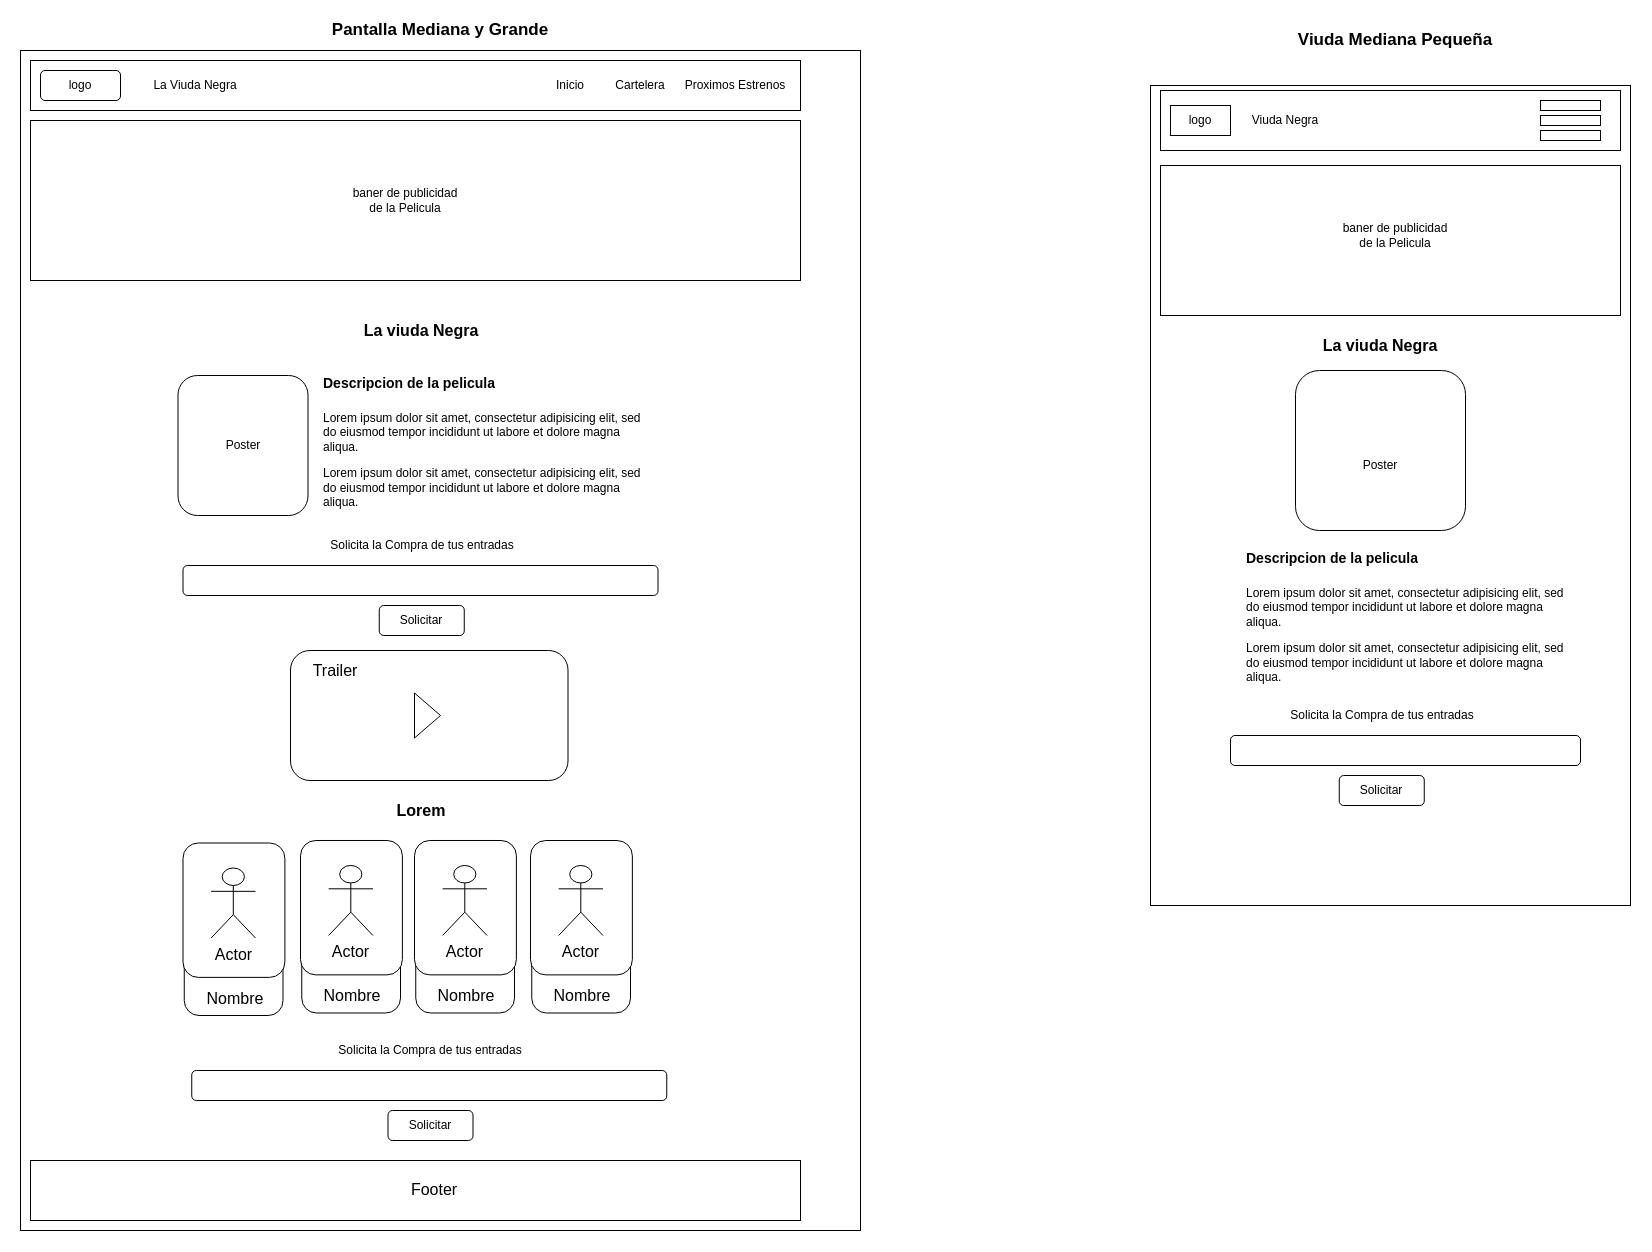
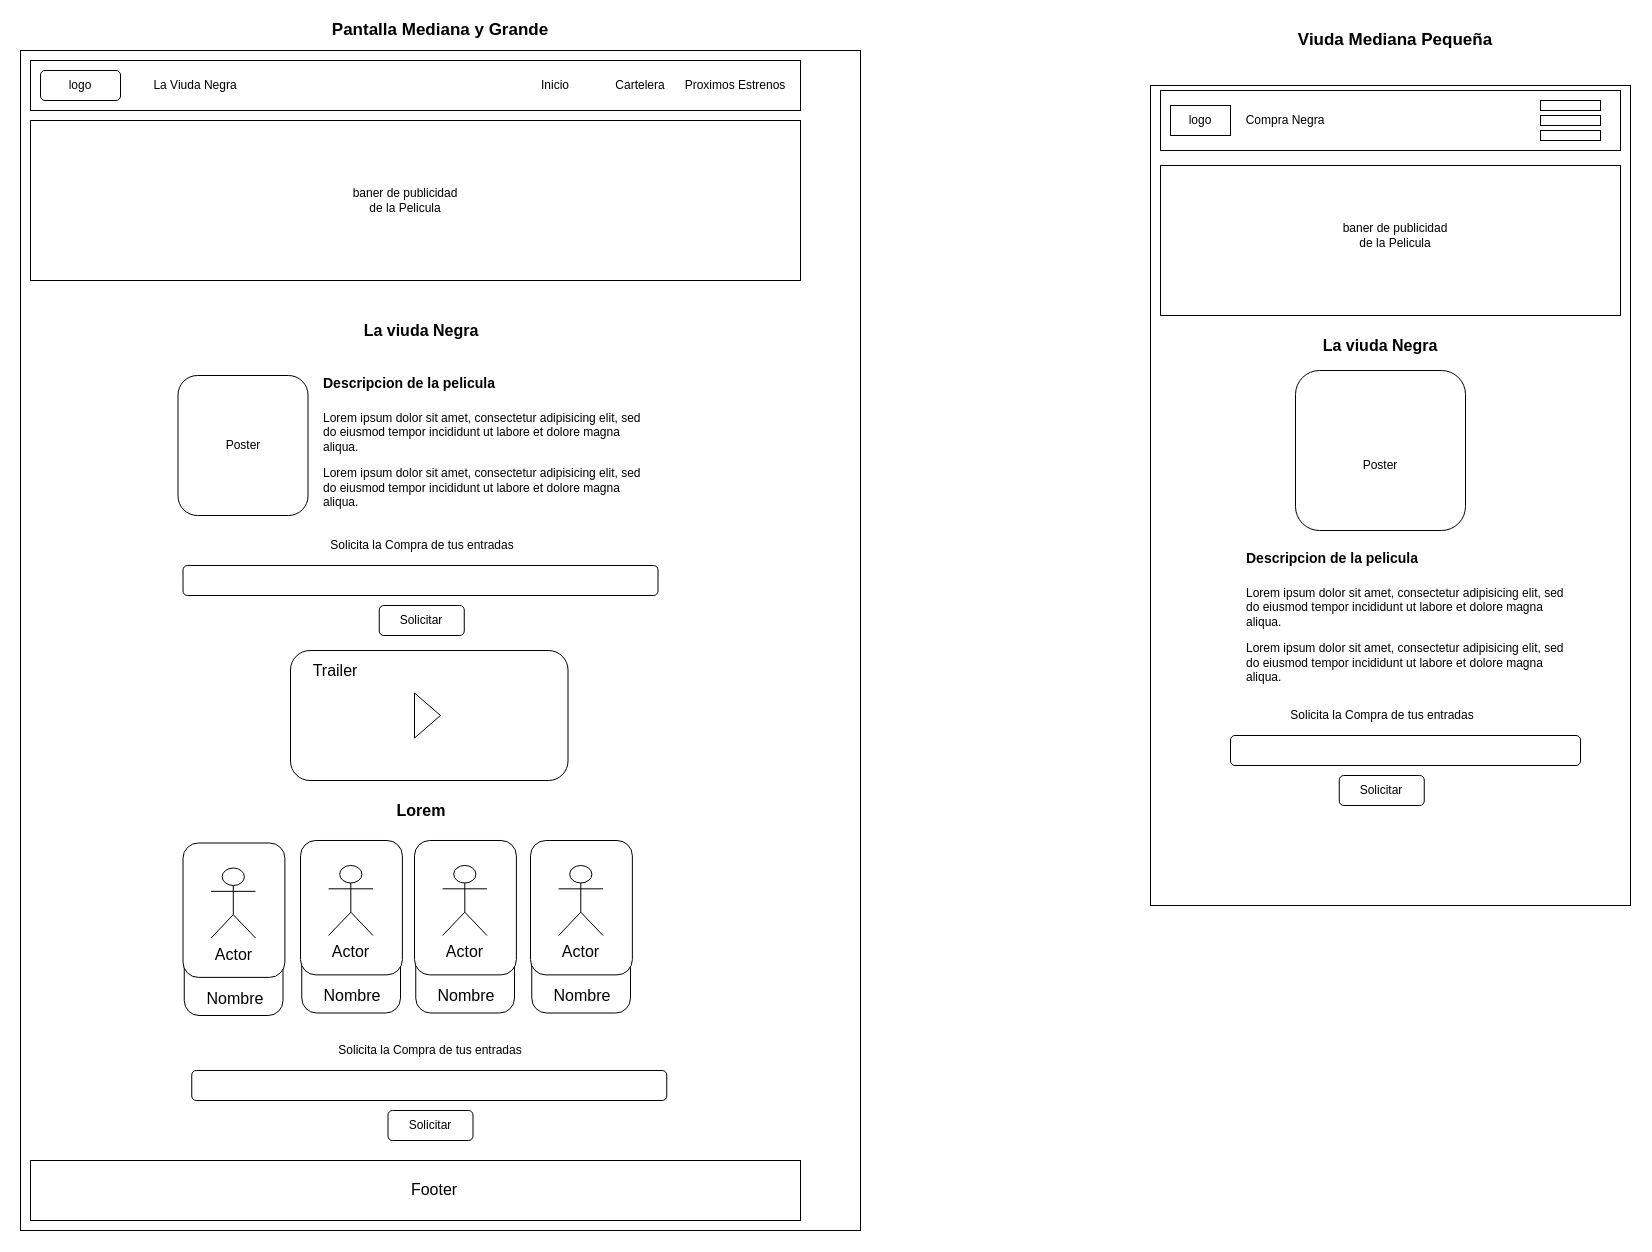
  <mxCell id="0" />
  <mxCell id="1" parent="0" />
  <mxCell id="2" value="" style="rounded=0;whiteSpace=wrap;html=1;" vertex="1" parent="1"><mxGeometry x="20" y="50" width="840" height="1180" as="geometry" /></mxCell>
  <mxCell id="3" value="" style="rounded=0;whiteSpace=wrap;html=1;" vertex="1" parent="1"><mxGeometry x="30" y="60" width="770" height="50" as="geometry" /></mxCell>
  <mxCell id="4" value="La Viuda Negra" style="text;html=1;strokeColor=none;fillColor=none;align=center;verticalAlign=middle;whiteSpace=wrap;rounded=0;" vertex="1" parent="1"><mxGeometry x="150" y="75" width="90" height="20" as="geometry" /></mxCell>
- <mxCell id="5" value="Inicio" style="text;html=1;strokeColor=none;fillColor=none;align=center;verticalAlign=middle;whiteSpace=wrap;rounded=0;" vertex="1" parent="1"><mxGeometry x="540" y="75" width="60" height="20" as="geometry" /></mxCell>
+ <mxCell id="5" value="Inicio" style="text;html=1;strokeColor=none;fillColor=none;align=center;verticalAlign=middle;whiteSpace=wrap;rounded=0;" vertex="1" parent="1"><mxGeometry x="525" y="75" width="60" height="20" as="geometry" /></mxCell>
  <mxCell id="6" value="Cartelera&lt;span style=&quot;color: rgba(0 , 0 , 0 , 0) ; font-family: monospace ; font-size: 0px&quot;&gt;%3CmxGraphModel%3E%3Croot%3E%3CmxCell%20id%3D%220%22%2F%3E%3CmxCell%20id%3D%221%22%20parent%3D%220%22%2F%3E%3CmxCell%20id%3D%222%22%20value%3D%22Inicio%22%20style%3D%22text%3Bhtml%3D1%3BstrokeColor%3Dnone%3BfillColor%3Dnone%3Balign%3Dcenter%3BverticalAlign%3Dmiddle%3BwhiteSpace%3Dwrap%3Brounded%3D0%3B%22%20vertex%3D%221%22%20parent%3D%221%22%3E%3CmxGeometry%20x%3D%22550%22%20y%3D%2245%22%20width%3D%2260%22%20height%3D%2220%22%20as%3D%22geometry%22%2F%3E%3C%2FmxCell%3E%3C%2Froot%3E%3C%2FmxGraphModel%3E&lt;/span&gt;" style="text;html=1;strokeColor=none;fillColor=none;align=center;verticalAlign=middle;whiteSpace=wrap;rounded=0;" vertex="1" parent="1"><mxGeometry x="610" y="75" width="60" height="20" as="geometry" /></mxCell>
  <mxCell id="7" value="Proximos Estrenos" style="text;html=1;strokeColor=none;fillColor=none;align=center;verticalAlign=middle;whiteSpace=wrap;rounded=0;" vertex="1" parent="1"><mxGeometry x="680" y="75" width="110" height="20" as="geometry" /></mxCell>
  <mxCell id="8" value="" style="rounded=1;whiteSpace=wrap;html=1;" vertex="1" parent="1"><mxGeometry x="40" y="70" width="80" height="30" as="geometry" /></mxCell>
  <mxCell id="9" value="logo" style="text;html=1;strokeColor=none;fillColor=none;align=center;verticalAlign=middle;whiteSpace=wrap;rounded=0;" vertex="1" parent="1"><mxGeometry x="50" y="75" width="60" height="20" as="geometry" /></mxCell>
  <mxCell id="10" value="" style="rounded=0;whiteSpace=wrap;html=1;" vertex="1" parent="1"><mxGeometry x="30" y="120" width="770" height="160" as="geometry" /></mxCell>
  <mxCell id="11" value="baner de publicidad de la Pelicula" style="text;html=1;strokeColor=none;fillColor=none;align=center;verticalAlign=middle;whiteSpace=wrap;rounded=0;" vertex="1" parent="1"><mxGeometry x="350" y="180" width="110" height="40" as="geometry" /></mxCell>
  <mxCell id="12" value="" style="rounded=1;whiteSpace=wrap;html=1;rotation=90;" vertex="1" parent="1"><mxGeometry x="172.5" y="380" width="140" height="130" as="geometry" /></mxCell>
  <mxCell id="13" value="&lt;h1&gt;&lt;font style=&quot;font-size: 14px&quot;&gt;Descripcion de la pelicula&lt;/font&gt;&lt;/h1&gt;&lt;p&gt;Lorem ipsum dolor sit amet, consectetur adipisicing elit, sed do eiusmod tempor incididunt ut labore et dolore magna aliqua.&lt;/p&gt;&lt;p&gt;Lorem ipsum dolor sit amet, consectetur adipisicing elit, sed do eiusmod tempor incididunt ut labore et dolore magna aliqua.&lt;br&gt;&lt;/p&gt;" style="text;html=1;strokeColor=none;fillColor=none;spacing=5;spacingTop=-20;whiteSpace=wrap;overflow=hidden;rounded=0;" vertex="1" parent="1"><mxGeometry x="317.5" y="360" width="340" height="150" as="geometry" /></mxCell>
  <mxCell id="14" value="Poster" style="text;html=1;strokeColor=none;fillColor=none;align=center;verticalAlign=middle;whiteSpace=wrap;rounded=0;" vertex="1" parent="1"><mxGeometry x="222.5" y="435" width="40" height="20" as="geometry" /></mxCell>
  <mxCell id="15" value="" style="rounded=1;whiteSpace=wrap;html=1;" vertex="1" parent="1"><mxGeometry x="182.5" y="565" width="475" height="30" as="geometry" /></mxCell>
  <mxCell id="16" value="Solicita la Compra de tus entradas" style="text;html=1;strokeColor=none;fillColor=none;align=center;verticalAlign=middle;whiteSpace=wrap;rounded=0;" vertex="1" parent="1"><mxGeometry x="317.5" y="535" width="207.5" height="20" as="geometry" /></mxCell>
  <mxCell id="17" value="" style="rounded=1;whiteSpace=wrap;html=1;" vertex="1" parent="1"><mxGeometry x="378.75" y="605" width="85" height="30" as="geometry" /></mxCell>
  <mxCell id="18" value="Solicitar" style="text;html=1;strokeColor=none;fillColor=none;align=center;verticalAlign=middle;whiteSpace=wrap;rounded=0;" vertex="1" parent="1"><mxGeometry x="401.25" y="610" width="40" height="20" as="geometry" /></mxCell>
  <mxCell id="19" value="La viuda Negra" style="text;html=1;strokeColor=none;fillColor=none;align=center;verticalAlign=middle;whiteSpace=wrap;rounded=0;fontSize=16;fontStyle=1" vertex="1" parent="1"><mxGeometry x="353.25" y="320" width="136" height="20" as="geometry" /></mxCell>
  <mxCell id="20" value="" style="rounded=1;whiteSpace=wrap;html=1;fontSize=16;" vertex="1" parent="1"><mxGeometry x="290" y="650" width="277.5" height="130" as="geometry" /></mxCell>
  <mxCell id="21" value="" style="triangle;whiteSpace=wrap;html=1;fontSize=16;" vertex="1" parent="1"><mxGeometry x="414" y="692.5" width="26" height="45" as="geometry" /></mxCell>
  <mxCell id="22" value="Trailer" style="text;html=1;strokeColor=none;fillColor=none;align=center;verticalAlign=middle;whiteSpace=wrap;rounded=0;fontSize=16;" vertex="1" parent="1"><mxGeometry x="315" y="660" width="40" height="20" as="geometry" /></mxCell>
  <mxCell id="23" value="Lorem" style="text;html=1;strokeColor=none;fillColor=none;align=center;verticalAlign=middle;whiteSpace=wrap;rounded=0;fontSize=16;fontStyle=1" vertex="1" parent="1"><mxGeometry x="353.25" y="800" width="136" height="20" as="geometry" /></mxCell>
  <mxCell id="24" value="" style="group" vertex="1" connectable="0" parent="1"><mxGeometry x="190.005" y="835.005" width="101.88" height="172.495" as="geometry" /></mxCell>
  <mxCell id="25" value="" style="rounded=1;whiteSpace=wrap;html=1;fontSize=16;rotation=90;" vertex="1" parent="24"><mxGeometry x="-40.005" y="47.495" width="166.25" height="98.75" as="geometry" /></mxCell>
  <mxCell id="26" value="" style="rounded=1;whiteSpace=wrap;html=1;fontSize=16;rotation=90;" vertex="1" parent="24"><mxGeometry x="-23.745" y="23.745" width="134.37" height="101.88" as="geometry" /></mxCell>
  <mxCell id="27" value="Actor" style="shape=umlActor;verticalLabelPosition=bottom;verticalAlign=top;html=1;outlineConnect=0;fontSize=16;" vertex="1" parent="24"><mxGeometry x="20.625" y="32.495" width="44.37" height="70" as="geometry" /></mxCell>
  <mxCell id="28" value="Nombre" style="text;html=1;strokeColor=none;fillColor=none;align=center;verticalAlign=middle;whiteSpace=wrap;rounded=0;fontSize=16;" vertex="1" parent="24"><mxGeometry x="24.995" y="152.495" width="40" height="20" as="geometry" /></mxCell>
  <mxCell id="29" value="" style="group" vertex="1" connectable="0" parent="1"><mxGeometry x="299.995" y="839.995" width="101.88" height="172.495" as="geometry" /></mxCell>
  <mxCell id="30" value="" style="rounded=1;whiteSpace=wrap;html=1;fontSize=16;rotation=90;" vertex="1" parent="29"><mxGeometry x="-32.505" y="39.995" width="166.25" height="98.75" as="geometry" /></mxCell>
  <mxCell id="31" value="" style="rounded=1;whiteSpace=wrap;html=1;fontSize=16;rotation=90;" vertex="1" parent="29"><mxGeometry x="-16.245" y="16.245" width="134.37" height="101.88" as="geometry" /></mxCell>
  <mxCell id="32" value="Actor" style="shape=umlActor;verticalLabelPosition=bottom;verticalAlign=top;html=1;outlineConnect=0;fontSize=16;" vertex="1" parent="29"><mxGeometry x="28.125" y="24.995" width="44.37" height="70" as="geometry" /></mxCell>
  <mxCell id="33" value="Nombre" style="text;html=1;strokeColor=none;fillColor=none;align=center;verticalAlign=middle;whiteSpace=wrap;rounded=0;fontSize=16;" vertex="1" parent="29"><mxGeometry x="32.495" y="144.995" width="40" height="20" as="geometry" /></mxCell>
  <mxCell id="34" value="" style="group" vertex="1" connectable="0" parent="1"><mxGeometry x="413.995" y="839.995" width="101.88" height="172.495" as="geometry" /></mxCell>
  <mxCell id="35" value="" style="rounded=1;whiteSpace=wrap;html=1;fontSize=16;rotation=90;" vertex="1" parent="34"><mxGeometry x="-32.505" y="39.995" width="166.25" height="98.75" as="geometry" /></mxCell>
  <mxCell id="36" value="" style="rounded=1;whiteSpace=wrap;html=1;fontSize=16;rotation=90;" vertex="1" parent="34"><mxGeometry x="-16.245" y="16.245" width="134.37" height="101.88" as="geometry" /></mxCell>
  <mxCell id="37" value="Actor" style="shape=umlActor;verticalLabelPosition=bottom;verticalAlign=top;html=1;outlineConnect=0;fontSize=16;" vertex="1" parent="34"><mxGeometry x="28.125" y="24.995" width="44.37" height="70" as="geometry" /></mxCell>
  <mxCell id="38" value="Nombre" style="text;html=1;strokeColor=none;fillColor=none;align=center;verticalAlign=middle;whiteSpace=wrap;rounded=0;fontSize=16;" vertex="1" parent="34"><mxGeometry x="32.495" y="144.995" width="40" height="20" as="geometry" /></mxCell>
  <mxCell id="39" value="" style="group" vertex="1" connectable="0" parent="1"><mxGeometry x="529.995" y="840.005" width="101.88" height="172.495" as="geometry" /></mxCell>
  <mxCell id="40" value="" style="rounded=1;whiteSpace=wrap;html=1;fontSize=16;rotation=90;" vertex="1" parent="39"><mxGeometry x="-32.505" y="39.995" width="166.25" height="98.75" as="geometry" /></mxCell>
  <mxCell id="41" value="" style="rounded=1;whiteSpace=wrap;html=1;fontSize=16;rotation=90;" vertex="1" parent="39"><mxGeometry x="-16.245" y="16.245" width="134.37" height="101.88" as="geometry" /></mxCell>
  <mxCell id="42" value="Actor" style="shape=umlActor;verticalLabelPosition=bottom;verticalAlign=top;html=1;outlineConnect=0;fontSize=16;" vertex="1" parent="39"><mxGeometry x="28.125" y="24.995" width="44.37" height="70" as="geometry" /></mxCell>
  <mxCell id="43" value="Nombre" style="text;html=1;strokeColor=none;fillColor=none;align=center;verticalAlign=middle;whiteSpace=wrap;rounded=0;fontSize=16;" vertex="1" parent="39"><mxGeometry x="32.495" y="144.995" width="40" height="20" as="geometry" /></mxCell>
  <mxCell id="44" value="" style="rounded=1;whiteSpace=wrap;html=1;" vertex="1" parent="1"><mxGeometry x="191.25" y="1070" width="475" height="30" as="geometry" /></mxCell>
  <mxCell id="45" value="Solicita la Compra de tus entradas" style="text;html=1;strokeColor=none;fillColor=none;align=center;verticalAlign=middle;whiteSpace=wrap;rounded=0;" vertex="1" parent="1"><mxGeometry x="326.25" y="1040" width="207.5" height="20" as="geometry" /></mxCell>
  <mxCell id="46" value="" style="rounded=1;whiteSpace=wrap;html=1;" vertex="1" parent="1"><mxGeometry x="387.5" y="1110" width="85" height="30" as="geometry" /></mxCell>
  <mxCell id="47" value="Solicitar" style="text;html=1;strokeColor=none;fillColor=none;align=center;verticalAlign=middle;whiteSpace=wrap;rounded=0;" vertex="1" parent="1"><mxGeometry x="410" y="1115" width="40" height="20" as="geometry" /></mxCell>
  <mxCell id="48" value="" style="rounded=0;whiteSpace=wrap;html=1;fontSize=16;" vertex="1" parent="1"><mxGeometry x="30" y="1160" width="770" height="60" as="geometry" /></mxCell>
  <mxCell id="49" value="Footer" style="text;html=1;strokeColor=none;fillColor=none;align=center;verticalAlign=middle;whiteSpace=wrap;rounded=0;fontSize=16;" vertex="1" parent="1"><mxGeometry x="414" y="1179" width="40" height="20" as="geometry" /></mxCell>
  <mxCell id="50" value="" style="rounded=0;whiteSpace=wrap;html=1;fontSize=16;" vertex="1" parent="1"><mxGeometry x="1150" y="85" width="480" height="820" as="geometry" /></mxCell>
  <mxCell id="51" value="" style="rounded=0;whiteSpace=wrap;html=1;fontSize=16;" vertex="1" parent="1"><mxGeometry x="1160" y="90" width="460" height="60" as="geometry" /></mxCell>
- <mxCell id="52" value="Viuda Negra" style="text;html=1;strokeColor=none;fillColor=none;align=center;verticalAlign=middle;whiteSpace=wrap;rounded=0;" vertex="1" parent="1"><mxGeometry x="1230" y="110" width="110" height="20" as="geometry" /></mxCell>
+ <mxCell id="52" value="Compra Negra" style="text;html=1;strokeColor=none;fillColor=none;align=center;verticalAlign=middle;whiteSpace=wrap;rounded=0;" vertex="1" parent="1"><mxGeometry x="1230" y="110" width="110" height="20" as="geometry" /></mxCell>
  <mxCell id="53" value="" style="rounded=0;whiteSpace=wrap;html=1;fontSize=16;" vertex="1" parent="1"><mxGeometry x="1170" y="105" width="60" height="30" as="geometry" /></mxCell>
  <mxCell id="54" value="logo" style="text;html=1;strokeColor=none;fillColor=none;align=center;verticalAlign=middle;whiteSpace=wrap;rounded=0;" vertex="1" parent="1"><mxGeometry x="1165" y="110" width="70" height="20" as="geometry" /></mxCell>
  <mxCell id="55" value="" style="rounded=0;whiteSpace=wrap;html=1;fontSize=16;" vertex="1" parent="1"><mxGeometry x="1540" y="100" width="60" height="10" as="geometry" /></mxCell>
  <mxCell id="56" value="" style="rounded=0;whiteSpace=wrap;html=1;fontSize=16;" vertex="1" parent="1"><mxGeometry x="1540" y="115" width="60" height="10" as="geometry" /></mxCell>
  <mxCell id="57" value="" style="rounded=0;whiteSpace=wrap;html=1;fontSize=16;" vertex="1" parent="1"><mxGeometry x="1540" y="130" width="60" height="10" as="geometry" /></mxCell>
  <mxCell id="58" value="" style="rounded=0;whiteSpace=wrap;html=1;fontSize=16;" vertex="1" parent="1"><mxGeometry x="1160" y="165" width="460" height="150" as="geometry" /></mxCell>
  <mxCell id="59" value="baner de publicidad de la Pelicula" style="text;html=1;strokeColor=none;fillColor=none;align=center;verticalAlign=middle;whiteSpace=wrap;rounded=0;" vertex="1" parent="1"><mxGeometry x="1340" y="215" width="110" height="40" as="geometry" /></mxCell>
  <mxCell id="60" value="" style="rounded=1;whiteSpace=wrap;html=1;rotation=90;" vertex="1" parent="1"><mxGeometry x="1300" y="365" width="160" height="170" as="geometry" /></mxCell>
  <mxCell id="61" value="Poster" style="text;html=1;strokeColor=none;fillColor=none;align=center;verticalAlign=middle;whiteSpace=wrap;rounded=0;" vertex="1" parent="1"><mxGeometry x="1360" y="455" width="40" height="20" as="geometry" /></mxCell>
  <mxCell id="62" value="La viuda Negra" style="text;html=1;strokeColor=none;fillColor=none;align=center;verticalAlign=middle;whiteSpace=wrap;rounded=0;fontSize=16;fontStyle=1" vertex="1" parent="1"><mxGeometry x="1312" y="335" width="136" height="20" as="geometry" /></mxCell>
  <mxCell id="63" value="&lt;h1&gt;&lt;font style=&quot;font-size: 14px&quot;&gt;Descripcion de la pelicula&lt;/font&gt;&lt;/h1&gt;&lt;p&gt;Lorem ipsum dolor sit amet, consectetur adipisicing elit, sed do eiusmod tempor incididunt ut labore et dolore magna aliqua.&lt;/p&gt;&lt;p&gt;Lorem ipsum dolor sit amet, consectetur adipisicing elit, sed do eiusmod tempor incididunt ut labore et dolore magna aliqua.&lt;br&gt;&lt;/p&gt;" style="text;html=1;strokeColor=none;fillColor=none;spacing=5;spacingTop=-20;whiteSpace=wrap;overflow=hidden;rounded=0;" vertex="1" parent="1"><mxGeometry x="1241" y="535" width="340" height="150" as="geometry" /></mxCell>
  <mxCell id="64" value="" style="rounded=1;whiteSpace=wrap;html=1;" vertex="1" parent="1"><mxGeometry x="1230" y="735" width="350" height="30" as="geometry" /></mxCell>
  <mxCell id="65" value="Solicita la Compra de tus entradas" style="text;html=1;strokeColor=none;fillColor=none;align=center;verticalAlign=middle;whiteSpace=wrap;rounded=0;" vertex="1" parent="1"><mxGeometry x="1277.5" y="705" width="207.5" height="20" as="geometry" /></mxCell>
  <mxCell id="66" value="" style="rounded=1;whiteSpace=wrap;html=1;" vertex="1" parent="1"><mxGeometry x="1338.75" y="775" width="85" height="30" as="geometry" /></mxCell>
  <mxCell id="67" value="Solicitar" style="text;html=1;strokeColor=none;fillColor=none;align=center;verticalAlign=middle;whiteSpace=wrap;rounded=0;" vertex="1" parent="1"><mxGeometry x="1361.25" y="780" width="40" height="20" as="geometry" /></mxCell>
  <mxCell id="68" value="Pantalla Mediana y Grande" style="text;html=1;strokeColor=none;fillColor=none;align=center;verticalAlign=middle;whiteSpace=wrap;rounded=0;fontSize=17;fontStyle=1" vertex="1" parent="1"><mxGeometry x="321.88" y="20" width="236.25" height="20" as="geometry" /></mxCell>
  <mxCell id="69" value="Viuda Mediana Pequeña" style="text;html=1;strokeColor=none;fillColor=none;align=center;verticalAlign=middle;whiteSpace=wrap;rounded=0;fontSize=17;fontStyle=1" vertex="1" parent="1"><mxGeometry x="1276.88" y="30" width="236.25" height="20" as="geometry" /></mxCell>
